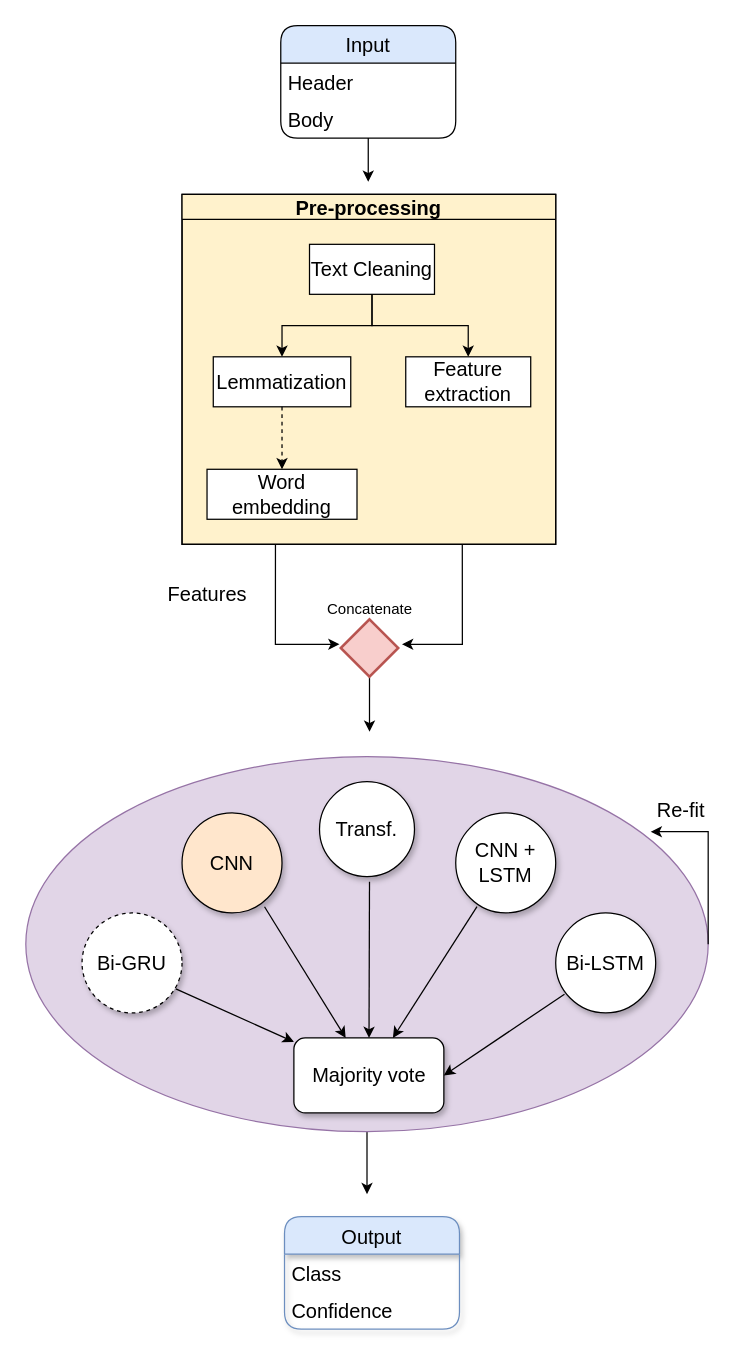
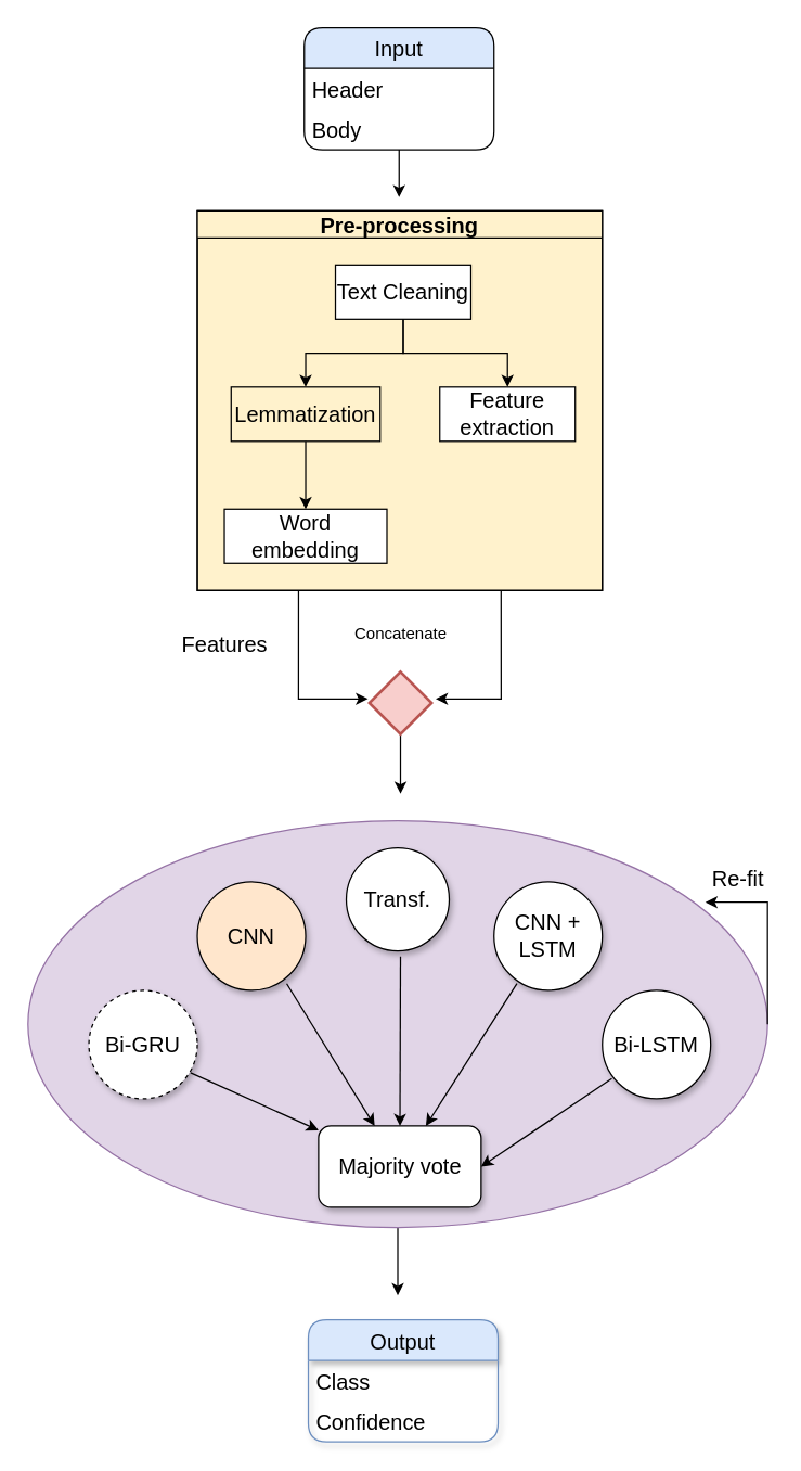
  <mxCell id="0" />
  <mxCell id="1" parent="0" />
  <mxCell id="2" style="edgeStyle=orthogonalEdgeStyle;rounded=0;orthogonalLoop=1;jettySize=auto;html=1;" parent="1" source="3" edge="1"><mxGeometry relative="1" as="geometry"><mxPoint x="293" y="955" as="targetPoint" /></mxGeometry></mxCell>
  <mxCell id="3" value="" style="ellipse;whiteSpace=wrap;html=1;fontSize=16;fillColor=#e1d5e7;strokeColor=#9673a6;" parent="1" vertex="1"><mxGeometry x="20" y="605" width="546" height="300" as="geometry" /></mxCell>
  <mxCell id="4" value="Bi-GRU" style="ellipse;whiteSpace=wrap;html=1;aspect=fixed;fontSize=16;shadow=1;dashed=1;" parent="1" vertex="1"><mxGeometry x="65" y="730" width="80" height="80" as="geometry" /></mxCell>
  <mxCell id="5" value="CNN" style="ellipse;whiteSpace=wrap;html=1;aspect=fixed;fontSize=16;shadow=1;fillColor=#ffe6cc;" parent="1" vertex="1"><mxGeometry x="145" y="650" width="80" height="80" as="geometry" /></mxCell>
  <mxCell id="6" value="" style="group;fillColor=#fff2cc;strokeColor=default;" parent="1" vertex="1" connectable="0"><mxGeometry x="145" y="155" width="299" height="280" as="geometry" /></mxCell>
  <mxCell id="7" value="Pre-processing" style="swimlane;startSize=20;horizontal=1;childLayout=treeLayout;horizontalTree=0;resizable=0;containerType=tree;fontSize=16;fillColor=#fff2cc;strokeColor=default;swimlaneFillColor=none;" parent="6" vertex="1"><mxGeometry width="299" height="280" as="geometry" /></mxCell>
  <mxCell id="8" value="Text Cleaning" style="whiteSpace=wrap;html=1;fontSize=16;" parent="7" vertex="1"><mxGeometry x="102" y="40" width="100" height="40" as="geometry" /></mxCell>
- <mxCell id="9" value="Lemmatization" style="whiteSpace=wrap;html=1;fontSize=16;" parent="7" vertex="1"><mxGeometry x="25" y="130" width="110" height="40" as="geometry" /></mxCell>
+ <mxCell id="9" value="Lemmatization" style="whiteSpace=wrap;html=1;fontSize=16;fillColor=#fff2cc;" parent="7" vertex="1"><mxGeometry x="25" y="130" width="110" height="40" as="geometry" /></mxCell>
  <mxCell id="10" value="" style="edgeStyle=elbowEdgeStyle;elbow=vertical;html=1;rounded=0;fontSize=16;" parent="7" source="8" target="9" edge="1"><mxGeometry relative="1" as="geometry" /></mxCell>
  <mxCell id="11" value="Feature extraction" style="whiteSpace=wrap;html=1;fontSize=16;" parent="7" vertex="1"><mxGeometry x="179" y="130" width="100" height="40" as="geometry" /></mxCell>
  <mxCell id="12" value="" style="edgeStyle=elbowEdgeStyle;elbow=vertical;html=1;rounded=0;fontSize=16;" parent="7" source="8" target="11" edge="1"><mxGeometry relative="1" as="geometry" /></mxCell>
  <mxCell id="13" value="Word embedding" style="rounded=0;whiteSpace=wrap;html=1;fontSize=16;" parent="7" vertex="1"><mxGeometry x="20" y="220" width="120" height="40" as="geometry" /></mxCell>
- <mxCell id="14" style="edgeStyle=orthogonalEdgeStyle;rounded=0;orthogonalLoop=1;jettySize=auto;html=1;exitX=0.5;exitY=1;exitDx=0;exitDy=0;fontSize=16;dashed=1;" parent="7" source="9" target="13" edge="1"><mxGeometry relative="1" as="geometry"><mxPoint x="77" y="220" as="targetPoint" /></mxGeometry></mxCell>
+ <mxCell id="14" style="edgeStyle=orthogonalEdgeStyle;rounded=0;orthogonalLoop=1;jettySize=auto;html=1;exitX=0.5;exitY=1;exitDx=0;exitDy=0;fontSize=16;" parent="7" source="9" target="13" edge="1"><mxGeometry relative="1" as="geometry"><mxPoint x="77" y="220" as="targetPoint" /></mxGeometry></mxCell>
  <mxCell id="15" style="edgeStyle=orthogonalEdgeStyle;rounded=0;orthogonalLoop=1;jettySize=auto;html=1;exitX=0.25;exitY=1;exitDx=0;exitDy=0;fontSize=16;" parent="1" source="7" edge="1"><mxGeometry relative="1" as="geometry"><mxPoint x="271" y="515" as="targetPoint" /><Array as="points"><mxPoint x="220" y="515" /></Array></mxGeometry></mxCell>
  <mxCell id="16" style="edgeStyle=orthogonalEdgeStyle;rounded=0;orthogonalLoop=1;jettySize=auto;html=1;exitX=0.75;exitY=1;exitDx=0;exitDy=0;fontSize=16;" parent="1" source="7" edge="1"><mxGeometry relative="1" as="geometry"><mxPoint x="321" y="515" as="targetPoint" /><Array as="points"><mxPoint x="369" y="515" /></Array></mxGeometry></mxCell>
  <mxCell id="17" style="edgeStyle=orthogonalEdgeStyle;rounded=0;orthogonalLoop=1;jettySize=auto;html=1;" parent="1" source="18" edge="1"><mxGeometry relative="1" as="geometry"><mxPoint x="295" y="585" as="targetPoint" /></mxGeometry></mxCell>
  <mxCell id="18" value="" style="strokeWidth=2;html=1;shape=mxgraph.flowchart.decision;whiteSpace=wrap;fontSize=16;fillColor=#f8cecc;strokeColor=#b85450;" parent="1" vertex="1"><mxGeometry x="272" y="495" width="46" height="46" as="geometry" /></mxCell>
  <mxCell id="19" value="Transf." style="ellipse;whiteSpace=wrap;html=1;aspect=fixed;fontSize=16;shadow=1;" parent="1" vertex="1"><mxGeometry x="255" y="625" width="76" height="76" as="geometry" /></mxCell>
  <mxCell id="20" value="CNN + LSTM" style="ellipse;whiteSpace=wrap;html=1;aspect=fixed;fontSize=16;sketch=0;shadow=1;" parent="1" vertex="1"><mxGeometry x="364" y="650" width="80" height="80" as="geometry" /></mxCell>
  <mxCell id="21" value="Bi-LSTM" style="ellipse;whiteSpace=wrap;html=1;aspect=fixed;fontSize=16;shadow=1;" parent="1" vertex="1"><mxGeometry x="444" y="730" width="80" height="80" as="geometry" /></mxCell>
  <mxCell id="22" value="Majority vote" style="rounded=1;whiteSpace=wrap;html=1;fontSize=16;strokeColor=default;gradientColor=none;shadow=1;glass=0;" parent="1" vertex="1"><mxGeometry x="234.5" y="830" width="120" height="60" as="geometry" /></mxCell>
  <mxCell id="23" value="" style="endArrow=classic;html=1;rounded=0;fontSize=16;exitX=0.938;exitY=0.76;exitDx=0;exitDy=0;exitPerimeter=0;" parent="1" source="4" target="22" edge="1"><mxGeometry width="50" height="50" relative="1" as="geometry"><mxPoint x="145" y="795" as="sourcePoint" /><mxPoint x="195" y="745" as="targetPoint" /></mxGeometry></mxCell>
  <mxCell id="24" value="" style="endArrow=classic;html=1;rounded=0;fontSize=16;exitX=0.938;exitY=0.76;exitDx=0;exitDy=0;exitPerimeter=0;" parent="1" target="22" edge="1"><mxGeometry width="50" height="50" relative="1" as="geometry"><mxPoint x="211" y="725" as="sourcePoint" /><mxPoint x="305.46" y="752.031" as="targetPoint" /></mxGeometry></mxCell>
  <mxCell id="25" value="" style="endArrow=classic;html=1;rounded=0;fontSize=16;" parent="1" target="22" edge="1"><mxGeometry width="50" height="50" relative="1" as="geometry"><mxPoint x="295" y="705" as="sourcePoint" /><mxPoint x="395.46" y="730.001" as="targetPoint" /></mxGeometry></mxCell>
  <mxCell id="26" value="" style="endArrow=classic;html=1;rounded=0;fontSize=16;exitX=0.938;exitY=0.76;exitDx=0;exitDy=0;exitPerimeter=0;" parent="1" target="22" edge="1"><mxGeometry width="50" height="50" relative="1" as="geometry"><mxPoint x="381" y="725" as="sourcePoint" /><mxPoint x="475.46" y="752.031" as="targetPoint" /></mxGeometry></mxCell>
  <mxCell id="27" value="" style="endArrow=classic;html=1;rounded=0;fontSize=16;exitX=0.938;exitY=0.76;exitDx=0;exitDy=0;exitPerimeter=0;entryX=1;entryY=0.5;entryDx=0;entryDy=0;" parent="1" target="22" edge="1"><mxGeometry width="50" height="50" relative="1" as="geometry"><mxPoint x="451" y="795" as="sourcePoint" /><mxPoint x="545.46" y="822.031" as="targetPoint" /></mxGeometry></mxCell>
  <mxCell id="28" value="Output" style="swimlane;fontStyle=0;childLayout=stackLayout;horizontal=1;startSize=30;horizontalStack=0;resizeParent=1;resizeParentMax=0;resizeLast=0;collapsible=1;marginBottom=0;rounded=1;shadow=1;glass=0;sketch=0;fontSize=16;strokeColor=#6c8ebf;fillColor=#dae8fc;" parent="1" vertex="1"><mxGeometry x="227" y="973" width="140" height="90" as="geometry" /></mxCell>
  <mxCell id="29" value="Class" style="text;strokeColor=none;fillColor=none;align=left;verticalAlign=middle;spacingLeft=4;spacingRight=4;overflow=hidden;points=[[0,0.5],[1,0.5]];portConstraint=eastwest;rotatable=0;rounded=1;shadow=1;glass=0;sketch=0;fontSize=16;" parent="28" vertex="1"><mxGeometry y="30" width="140" height="30" as="geometry" /></mxCell>
  <mxCell id="30" value="Confidence" style="text;strokeColor=none;fillColor=none;align=left;verticalAlign=middle;spacingLeft=4;spacingRight=4;overflow=hidden;points=[[0,0.5],[1,0.5]];portConstraint=eastwest;rotatable=0;rounded=1;shadow=1;glass=0;sketch=0;fontSize=16;" parent="28" vertex="1"><mxGeometry y="60" width="140" height="30" as="geometry" /></mxCell>
  <mxCell id="31" style="edgeStyle=orthogonalEdgeStyle;rounded=0;orthogonalLoop=1;jettySize=auto;html=1;exitX=1;exitY=0.5;exitDx=0;exitDy=0;fontSize=16;" parent="1" source="3" edge="1"><mxGeometry relative="1" as="geometry"><mxPoint x="520" y="665" as="targetPoint" /><Array as="points"><mxPoint x="566" y="665" /></Array></mxGeometry></mxCell>
  <mxCell id="32" value="Re-fit" style="text;html=1;align=center;verticalAlign=middle;resizable=0;points=[];autosize=1;strokeColor=none;fillColor=none;fontSize=16;" parent="1" vertex="1"><mxGeometry x="519" y="638" width="50" height="20" as="geometry" /></mxCell>
  <mxCell id="33" style="edgeStyle=orthogonalEdgeStyle;rounded=0;orthogonalLoop=1;jettySize=auto;html=1;" parent="1" source="34" edge="1"><mxGeometry relative="1" as="geometry"><mxPoint x="294" y="145" as="targetPoint" /></mxGeometry></mxCell>
  <mxCell id="34" value="Input" style="swimlane;fontStyle=0;childLayout=stackLayout;horizontal=1;startSize=30;horizontalStack=0;resizeParent=1;resizeParentMax=0;resizeLast=0;collapsible=1;marginBottom=0;rounded=1;shadow=0;glass=0;sketch=0;fontSize=16;strokeColor=default;fillColor=#dae8fc;" parent="1" vertex="1"><mxGeometry x="224" y="20" width="140" height="90" as="geometry" /></mxCell>
  <mxCell id="35" value="Header" style="text;strokeColor=none;fillColor=none;align=left;verticalAlign=middle;spacingLeft=4;spacingRight=4;overflow=hidden;points=[[0,0.5],[1,0.5]];portConstraint=eastwest;rotatable=0;rounded=1;shadow=1;glass=0;sketch=0;fontSize=16;" parent="34" vertex="1"><mxGeometry y="30" width="140" height="30" as="geometry" /></mxCell>
  <mxCell id="36" value="Body" style="text;strokeColor=none;fillColor=none;align=left;verticalAlign=middle;spacingLeft=4;spacingRight=4;overflow=hidden;points=[[0,0.5],[1,0.5]];portConstraint=eastwest;rotatable=0;rounded=1;shadow=0;glass=0;sketch=0;fontSize=16;" parent="34" vertex="1"><mxGeometry y="60" width="140" height="30" as="geometry" /></mxCell>
  <mxCell id="37" value="Features" style="text;html=1;align=center;verticalAlign=middle;resizable=0;points=[];autosize=1;strokeColor=none;fillColor=none;fontSize=16;" parent="1" vertex="1"><mxGeometry x="125" y="465" width="80" height="20" as="geometry" /></mxCell>
- <mxCell id="38" value="&lt;font style=&quot;font-size: 12px&quot;&gt;Concatenate&lt;/font&gt;" style="text;html=1;align=center;verticalAlign=middle;resizable=0;points=[];autosize=1;strokeColor=none;fillColor=none;fontSize=16;" parent="1" vertex="1"><mxGeometry x="255" y="475" width="80" height="20" as="geometry" /></mxCell>
+ <mxCell id="38" value="&lt;font style=&quot;font-size: 12px&quot;&gt;Concatenate&lt;/font&gt;" style="text;html=1;align=center;verticalAlign=middle;resizable=0;points=[];autosize=1;strokeColor=none;fillColor=none;fontSize=16;" parent="1" vertex="1"><mxGeometry x="255" y="455" width="80" height="20" as="geometry" /></mxCell>
